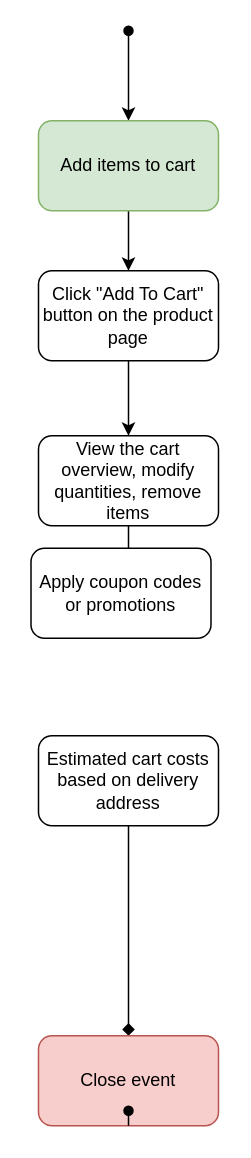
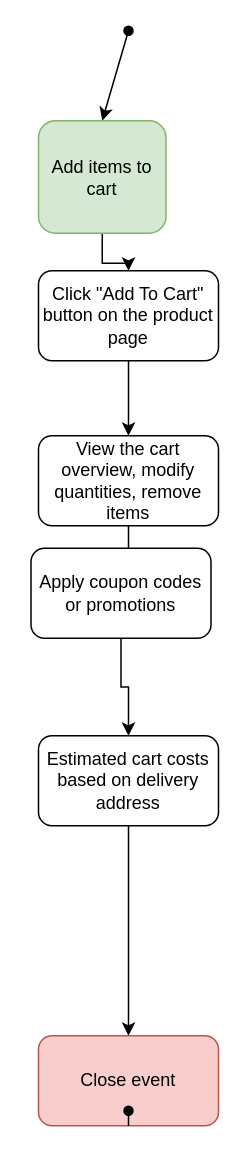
  <mxCell id="0" />
  <mxCell id="1" parent="0" />
  <mxCell id="2" value="" style="endArrow=classic;html=1;rounded=0;startArrow=oval;startFill=1;entryX=0.5;entryY=0;entryDx=0;entryDy=0;" edge="1" parent="1" target="4"><mxGeometry width="50" height="50" relative="1" as="geometry"><mxPoint x="85" y="20" as="sourcePoint" /><mxPoint x="85" y="80" as="targetPoint" /></mxGeometry></mxCell>
  <mxCell id="3" value="" style="edgeStyle=orthogonalEdgeStyle;rounded=0;orthogonalLoop=1;jettySize=auto;html=1;" edge="1" parent="1" source="4" target="6"><mxGeometry relative="1" as="geometry" /></mxCell>
- <mxCell id="4" value="Add items to cart" style="rounded=1;whiteSpace=wrap;html=1;fillColor=#d5e8d4;strokeColor=#82b366;" vertex="1" parent="1"><mxGeometry x="25" y="80" width="120" height="60" as="geometry" /></mxCell>
+ <mxCell id="4" value="Add items to cart" style="rounded=1;whiteSpace=wrap;html=1;fillColor=#d5e8d4;strokeColor=#82b366;" vertex="1" parent="1"><mxGeometry x="25" y="80" width="85" height="75" as="geometry" /></mxCell>
  <mxCell id="5" value="" style="edgeStyle=orthogonalEdgeStyle;rounded=0;orthogonalLoop=1;jettySize=auto;html=1;" edge="1" parent="1" source="6" target="8"><mxGeometry relative="1" as="geometry" /></mxCell>
  <mxCell id="6" value="Click &quot;Add To Cart&quot; button on the product page" style="rounded=1;whiteSpace=wrap;html=1;" vertex="1" parent="1"><mxGeometry x="25" y="180" width="120" height="60" as="geometry" /></mxCell>
  <mxCell id="7" value="" style="edgeStyle=orthogonalEdgeStyle;rounded=0;orthogonalLoop=1;jettySize=auto;html=1;" edge="1" parent="1" source="8" target="10"><mxGeometry relative="1" as="geometry" /></mxCell>
  <mxCell id="8" value="View the cart overview, modify quantities, remove items" style="rounded=1;whiteSpace=wrap;html=1;" vertex="1" parent="1"><mxGeometry x="25" y="290" width="120" height="60" as="geometry" /></mxCell>
+ <mxCell id="9" value="" style="edgeStyle=orthogonalEdgeStyle;rounded=0;orthogonalLoop=1;jettySize=auto;html=1;" edge="1" parent="1" source="10" target="11"><mxGeometry relative="1" as="geometry" /></mxCell>
  <mxCell id="10" value="Apply coupon codes or promotions" style="rounded=1;whiteSpace=wrap;html=1;" vertex="1" parent="1"><mxGeometry x="20" y="365" width="120" height="60" as="geometry" /></mxCell>
  <mxCell id="11" value="Estimated cart costs based on delivery address" style="rounded=1;whiteSpace=wrap;html=1;" vertex="1" parent="1"><mxGeometry x="25" y="490" width="120" height="60" as="geometry" /></mxCell>
- <mxCell id="12" value="" style="edgeStyle=orthogonalEdgeStyle;rounded=0;orthogonalLoop=1;jettySize=auto;html=1;exitX=0.5;exitY=1;exitDx=0;exitDy=0;endArrow=diamond;" edge="1" parent="1" source="11" target="13"><mxGeometry relative="1" as="geometry"><mxPoint x="85" y="650" as="sourcePoint" /></mxGeometry></mxCell>
+ <mxCell id="12" value="" style="edgeStyle=orthogonalEdgeStyle;rounded=0;orthogonalLoop=1;jettySize=auto;html=1;exitX=0.5;exitY=1;exitDx=0;exitDy=0;" edge="1" parent="1" source="11" target="13"><mxGeometry relative="1" as="geometry"><mxPoint x="85" y="650" as="sourcePoint" /></mxGeometry></mxCell>
  <mxCell id="13" value="Close event" style="rounded=1;whiteSpace=wrap;html=1;fillColor=#f8cecc;strokeColor=#b85450;" vertex="1" parent="1"><mxGeometry x="25" y="690" width="120" height="60" as="geometry" /></mxCell>
  <mxCell id="14" value="" style="endArrow=oval;html=1;rounded=0;exitX=0.5;exitY=1;exitDx=0;exitDy=0;endFill=1;" edge="1" parent="1" source="13"><mxGeometry width="50" height="50" relative="1" as="geometry"><mxPoint x="95" y="860" as="sourcePoint" /><mxPoint x="85" y="740" as="targetPoint" /></mxGeometry></mxCell>
